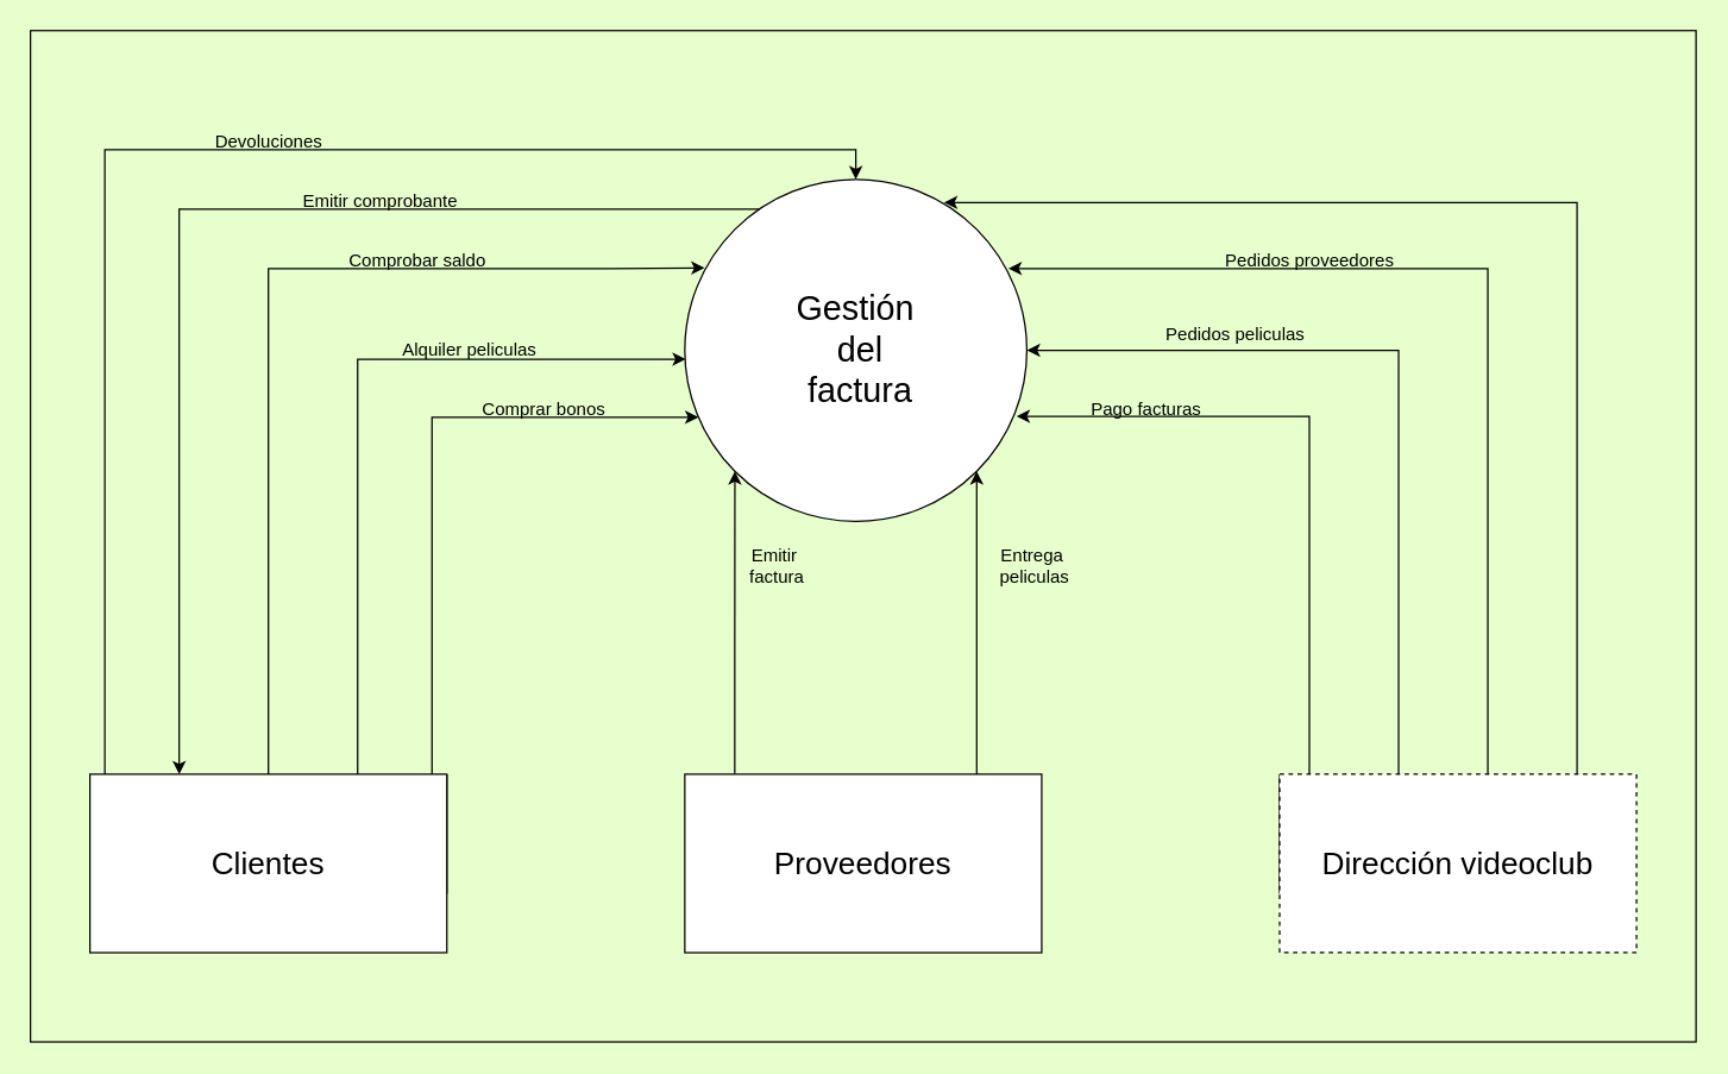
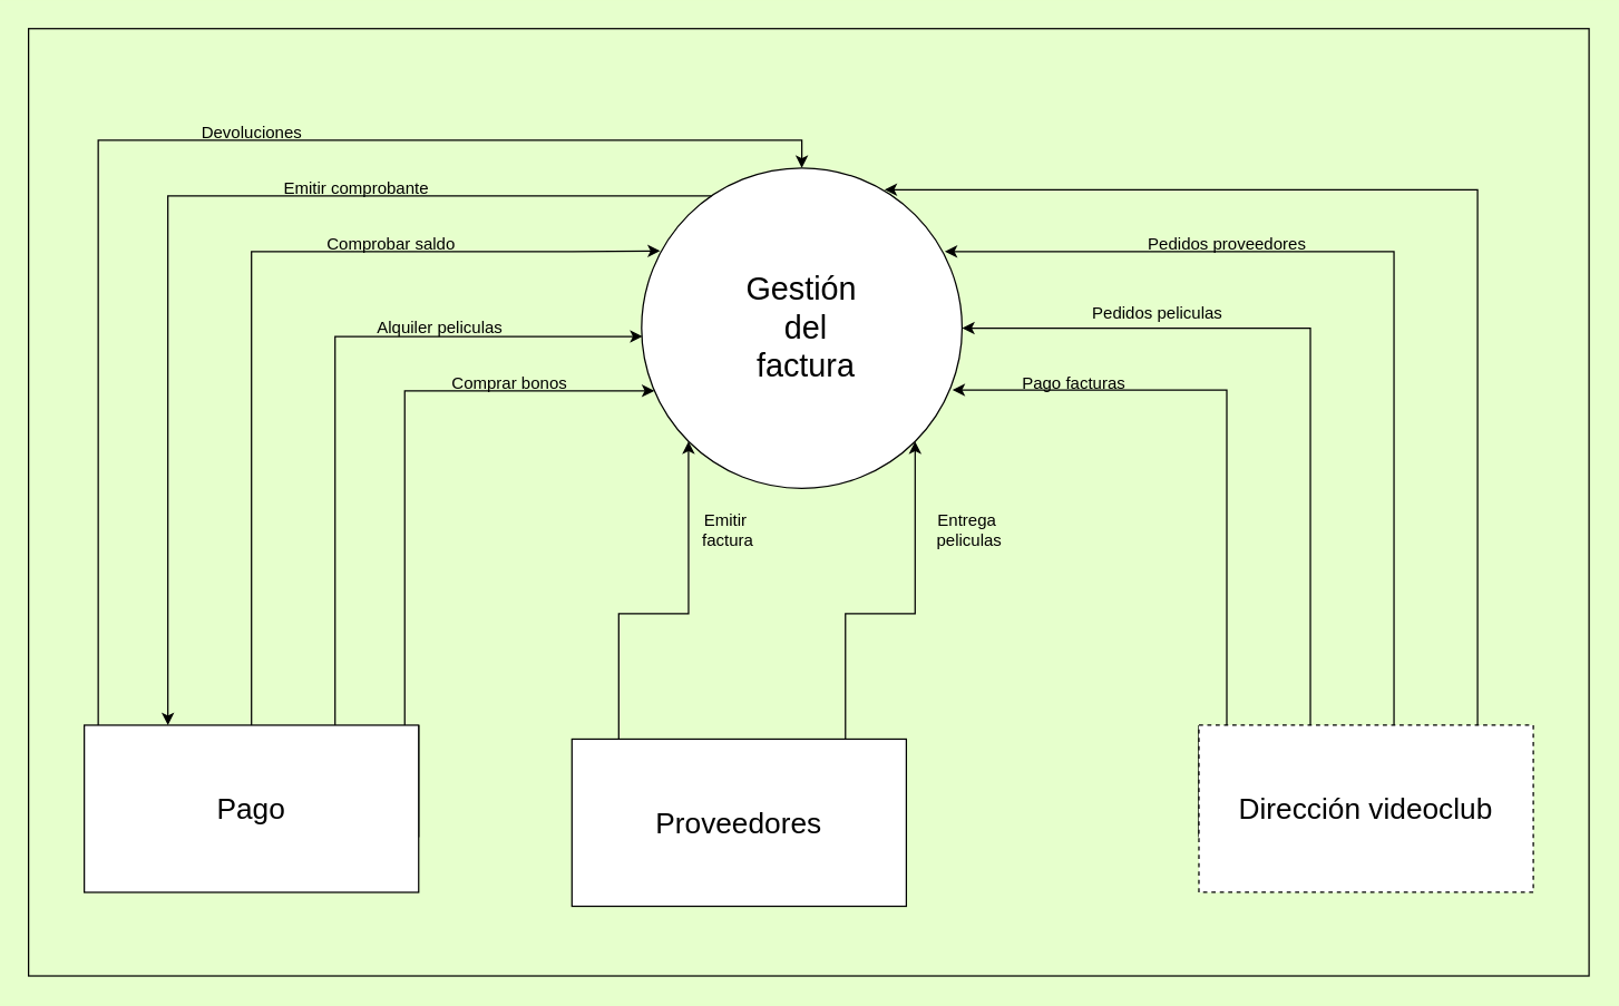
  <mxCell id="0" />
  <mxCell id="1" parent="0" />
  <mxCell id="2" value="" style="rounded=0;whiteSpace=wrap;html=1;fillColor=none;" vertex="1" parent="1"><mxGeometry x="20" y="20" width="1120" height="680" as="geometry" /></mxCell>
  <mxCell id="3" style="edgeStyle=orthogonalEdgeStyle;rounded=0;orthogonalLoop=1;jettySize=auto;html=1;exitX=0.5;exitY=0;exitDx=0;exitDy=0;entryX=0.044;entryY=0;entryDx=0;entryDy=0;entryPerimeter=0;startArrow=classic;startFill=1;endArrow=none;endFill=0;" edge="1" parent="1" source="4" target="9"><mxGeometry relative="1" as="geometry"><mxPoint x="80" y="550" as="targetPoint" /><Array as="points"><mxPoint x="575" y="100" /><mxPoint x="70" y="100" /><mxPoint x="70" y="550" /><mxPoint x="71" y="550" /></Array></mxGeometry></mxCell>
  <mxCell id="4" value="&lt;div style=&quot;font-size: 23px;&quot;&gt;&lt;font style=&quot;font-size: 23px;&quot;&gt;Gestión&lt;/font&gt;&lt;/div&gt;&lt;div style=&quot;font-size: 23px;&quot;&gt;&lt;font style=&quot;font-size: 23px;&quot;&gt;&amp;nbsp;del&lt;/font&gt;&lt;/div&gt;&lt;div style=&quot;font-size: 23px;&quot;&gt;&lt;font style=&quot;font-size: 23px;&quot;&gt;&amp;nbsp;factura&lt;/font&gt;&lt;/div&gt;" style="ellipse;whiteSpace=wrap;html=1;aspect=fixed;" parent="1" vertex="1"><mxGeometry x="460" y="120" width="230" height="230" as="geometry" /></mxCell>
  <mxCell id="5" style="edgeStyle=orthogonalEdgeStyle;rounded=0;orthogonalLoop=1;jettySize=auto;html=1;exitX=1;exitY=0;exitDx=0;exitDy=0;" edge="1" parent="1" source="9" target="4"><mxGeometry relative="1" as="geometry"><mxPoint x="450" y="280" as="targetPoint" /><Array as="points"><mxPoint x="290" y="600" /><mxPoint x="290" y="280" /></Array></mxGeometry></mxCell>
  <mxCell id="6" style="edgeStyle=orthogonalEdgeStyle;rounded=0;orthogonalLoop=1;jettySize=auto;html=1;exitX=0.75;exitY=0;exitDx=0;exitDy=0;entryX=0.003;entryY=0.526;entryDx=0;entryDy=0;entryPerimeter=0;" edge="1" parent="1" source="9" target="4"><mxGeometry relative="1" as="geometry"><mxPoint x="240" y="560.61" as="sourcePoint" /><mxPoint x="450" y="260" as="targetPoint" /><Array as="points"><mxPoint x="240" y="241" /></Array></mxGeometry></mxCell>
  <mxCell id="7" style="edgeStyle=orthogonalEdgeStyle;rounded=0;orthogonalLoop=1;jettySize=auto;html=1;exitX=0.5;exitY=0;exitDx=0;exitDy=0;entryX=0.058;entryY=0.259;entryDx=0;entryDy=0;entryPerimeter=0;" edge="1" parent="1" target="4"><mxGeometry relative="1" as="geometry"><mxPoint x="70" y="600" as="sourcePoint" /><mxPoint x="410" y="190" as="targetPoint" /><Array as="points"><mxPoint x="180" y="600" /><mxPoint x="180" y="180" /><mxPoint x="410" y="180" /></Array></mxGeometry></mxCell>
  <mxCell id="8" style="edgeStyle=orthogonalEdgeStyle;rounded=0;orthogonalLoop=1;jettySize=auto;html=1;exitX=0.25;exitY=0;exitDx=0;exitDy=0;startArrow=classic;startFill=1;endArrow=none;endFill=0;" edge="1" parent="1" source="9" target="4"><mxGeometry relative="1" as="geometry"><Array as="points"><mxPoint x="120" y="140" /></Array></mxGeometry></mxCell>
- <mxCell id="9" value="&lt;font style=&quot;font-size: 21px;&quot;&gt;Clientes&lt;/font&gt;" style="rounded=0;whiteSpace=wrap;html=1;" parent="1" vertex="1"><mxGeometry x="60" y="520" width="240" height="120" as="geometry" /></mxCell>
+ <mxCell id="9" value="&lt;font style=&quot;font-size: 21px;&quot;&gt;Pago&lt;/font&gt;" style="rounded=0;whiteSpace=wrap;html=1;" parent="1" vertex="1"><mxGeometry x="60" y="520" width="240" height="120" as="geometry" /></mxCell>
  <mxCell id="10" value="&lt;div&gt;Alquiler peliculas&lt;/div&gt;" style="text;html=1;align=center;verticalAlign=middle;resizable=0;points=[];autosize=1;strokeColor=none;fillColor=none;rotation=0;" parent="1" vertex="1"><mxGeometry x="260" y="220" width="110" height="30" as="geometry" /></mxCell>
  <mxCell id="11" value="&lt;div&gt;Comprar bonos&lt;/div&gt;" style="text;html=1;align=center;verticalAlign=middle;resizable=0;points=[];autosize=1;strokeColor=none;fillColor=none;rotation=0;" parent="1" vertex="1"><mxGeometry x="310" y="260" width="110" height="30" as="geometry" /></mxCell>
  <mxCell id="12" value="Comprobar saldo" style="text;html=1;align=center;verticalAlign=middle;resizable=0;points=[];autosize=1;strokeColor=none;fillColor=none;rotation=0;" parent="1" vertex="1"><mxGeometry x="220" y="160" width="120" height="30" as="geometry" /></mxCell>
  <mxCell id="13" value="&lt;div&gt;Emitir comprobante&lt;/div&gt;" style="text;html=1;align=center;verticalAlign=middle;resizable=0;points=[];autosize=1;strokeColor=none;fillColor=none;rotation=0;" parent="1" vertex="1"><mxGeometry x="190" y="120" width="130" height="30" as="geometry" /></mxCell>
  <mxCell id="14" value="&lt;div&gt;Devoluciones&lt;/div&gt;" style="text;html=1;align=center;verticalAlign=middle;resizable=0;points=[];autosize=1;strokeColor=none;fillColor=none;rotation=0;" parent="1" vertex="1"><mxGeometry x="130" y="80" width="100" height="30" as="geometry" /></mxCell>
  <mxCell id="15" value="&lt;div&gt;Pedidos peliculas&lt;/div&gt;" style="text;html=1;align=center;verticalAlign=middle;resizable=0;points=[];autosize=1;strokeColor=none;fillColor=none;rotation=0;" parent="1" vertex="1"><mxGeometry x="770" y="210" width="120" height="30" as="geometry" /></mxCell>
  <mxCell id="16" value="&lt;div&gt;Emitir&lt;/div&gt;&lt;div&gt;&amp;nbsp;factura&lt;/div&gt;" style="text;html=1;align=center;verticalAlign=middle;resizable=0;points=[];autosize=1;strokeColor=none;fillColor=none;rotation=0;" parent="1" vertex="1"><mxGeometry x="490" y="360" width="60" height="40" as="geometry" /></mxCell>
  <mxCell id="17" value="&lt;div&gt;Entrega&amp;nbsp;&lt;/div&gt;&lt;div&gt;peliculas&lt;/div&gt;" style="text;html=1;align=center;verticalAlign=middle;resizable=0;points=[];autosize=1;strokeColor=none;fillColor=none;rotation=0;" parent="1" vertex="1"><mxGeometry x="660" y="360" width="70" height="40" as="geometry" /></mxCell>
  <mxCell id="18" style="edgeStyle=orthogonalEdgeStyle;rounded=0;orthogonalLoop=1;jettySize=auto;html=1;exitX=0.14;exitY=-0.003;exitDx=0;exitDy=0;entryX=0;entryY=1;entryDx=0;entryDy=0;exitPerimeter=0;" edge="1" parent="1" source="20" target="4"><mxGeometry relative="1" as="geometry" /></mxCell>
  <mxCell id="19" style="edgeStyle=orthogonalEdgeStyle;rounded=0;orthogonalLoop=1;jettySize=auto;html=1;exitX=0.818;exitY=0.006;exitDx=0;exitDy=0;entryX=1;entryY=1;entryDx=0;entryDy=0;exitPerimeter=0;" edge="1" parent="1" source="20" target="4"><mxGeometry relative="1" as="geometry" /></mxCell>
- <mxCell id="20" value="&lt;div style=&quot;font-size: 13px;&quot;&gt;&lt;font style=&quot;font-size: 21px;&quot;&gt;Proveedores&lt;/font&gt;&lt;/div&gt;" style="rounded=0;whiteSpace=wrap;html=1;" vertex="1" parent="1"><mxGeometry x="460" y="520" width="240" height="120" as="geometry" /></mxCell>
+ <mxCell id="20" value="&lt;div style=&quot;font-size: 13px;&quot;&gt;&lt;font style=&quot;font-size: 21px;&quot;&gt;Proveedores&lt;/font&gt;&lt;/div&gt;" style="rounded=0;whiteSpace=wrap;html=1;" vertex="1" parent="1"><mxGeometry x="410" y="530" width="240" height="120" as="geometry" /></mxCell>
  <mxCell id="21" style="edgeStyle=orthogonalEdgeStyle;rounded=0;orthogonalLoop=1;jettySize=auto;html=1;exitX=0.25;exitY=0;exitDx=0;exitDy=0;entryX=1;entryY=0.5;entryDx=0;entryDy=0;" edge="1" parent="1" source="25" target="4"><mxGeometry relative="1" as="geometry"><Array as="points"><mxPoint x="940" y="600" /><mxPoint x="940" y="235" /></Array></mxGeometry></mxCell>
  <mxCell id="22" style="edgeStyle=orthogonalEdgeStyle;rounded=0;orthogonalLoop=1;jettySize=auto;html=1;exitX=0;exitY=0;exitDx=0;exitDy=0;entryX=0.97;entryY=0.693;entryDx=0;entryDy=0;entryPerimeter=0;" edge="1" parent="1" source="25" target="4"><mxGeometry relative="1" as="geometry"><mxPoint x="770" y="290" as="targetPoint" /><Array as="points"><mxPoint x="880" y="600" /><mxPoint x="880" y="279" /></Array></mxGeometry></mxCell>
  <mxCell id="23" style="edgeStyle=orthogonalEdgeStyle;rounded=0;orthogonalLoop=1;jettySize=auto;html=1;exitX=0.5;exitY=0;exitDx=0;exitDy=0;entryX=0.946;entryY=0.261;entryDx=0;entryDy=0;entryPerimeter=0;" edge="1" parent="1" source="25" target="4"><mxGeometry relative="1" as="geometry"><mxPoint x="720" y="200" as="targetPoint" /><Array as="points"><mxPoint x="1000" y="600" /><mxPoint x="1000" y="180" /></Array></mxGeometry></mxCell>
  <mxCell id="24" style="edgeStyle=orthogonalEdgeStyle;rounded=0;orthogonalLoop=1;jettySize=auto;html=1;exitX=0.75;exitY=0;exitDx=0;exitDy=0;entryX=0.758;entryY=0.068;entryDx=0;entryDy=0;entryPerimeter=0;" edge="1" parent="1" source="25" target="4"><mxGeometry relative="1" as="geometry"><mxPoint x="740" y="110" as="targetPoint" /><Array as="points"><mxPoint x="1060" y="600" /><mxPoint x="1060" y="136" /></Array></mxGeometry></mxCell>
  <mxCell id="25" value="&lt;font style=&quot;font-size: 21px;&quot;&gt;Dirección videoclub&lt;/font&gt;" style="rounded=0;whiteSpace=wrap;html=1;dashed=1;" vertex="1" parent="1"><mxGeometry x="860" y="520" width="240" height="120" as="geometry" /></mxCell>
  <mxCell id="26" value="Pago facturas" style="text;html=1;align=center;verticalAlign=middle;resizable=0;points=[];autosize=1;strokeColor=none;fillColor=none;rotation=0;" vertex="1" parent="1"><mxGeometry x="720" y="260" width="100" height="30" as="geometry" /></mxCell>
  <mxCell id="27" value="&lt;div&gt;Pedidos proveedores&lt;/div&gt;" style="text;html=1;align=center;verticalAlign=middle;resizable=0;points=[];autosize=1;strokeColor=none;fillColor=none;rotation=0;" vertex="1" parent="1"><mxGeometry x="810" y="160" width="140" height="30" as="geometry" /></mxCell>
